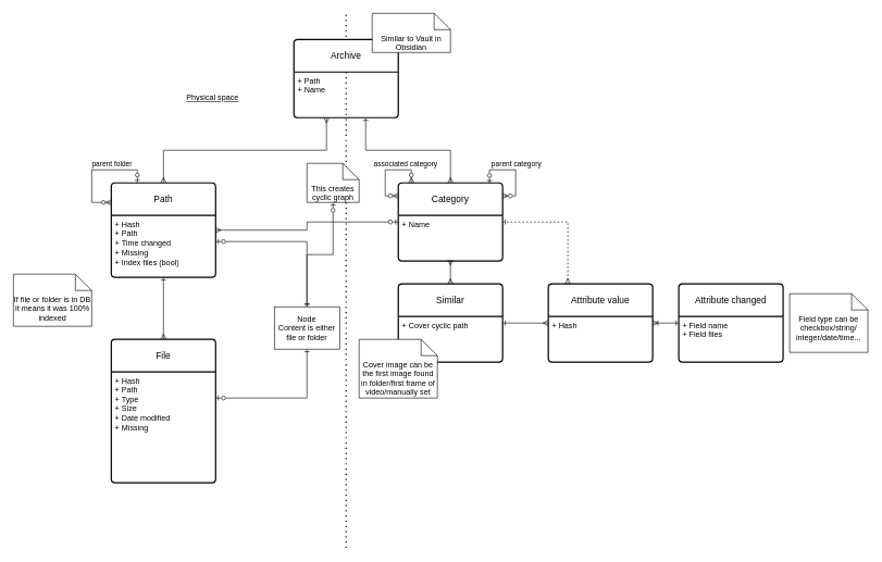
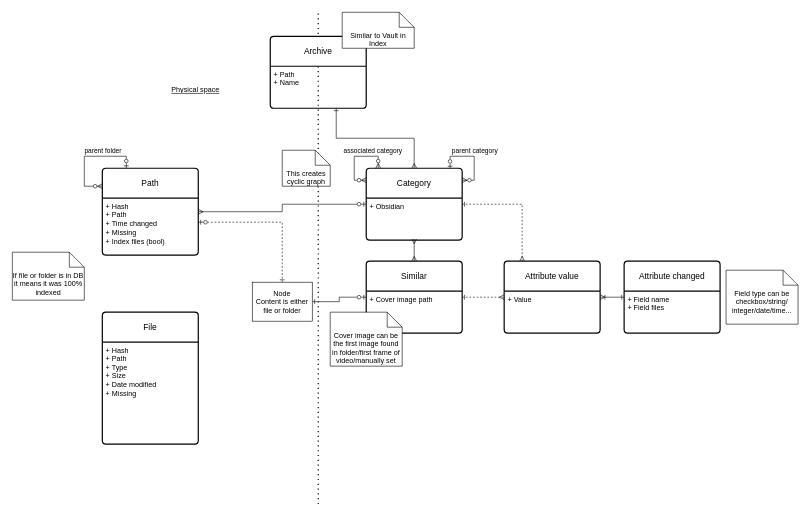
  <mxCell id="0" />
  <mxCell id="1" parent="0" />
- <mxCell id="2" style="edgeStyle=orthogonalEdgeStyle;rounded=0;orthogonalLoop=1;jettySize=auto;html=1;startArrow=ERzeroToOne;startFill=0;endArrow=ERone;endFill=0;" edge="1" parent="1" source="4" target="34"><mxGeometry relative="1" as="geometry"><Array as="points"><mxPoint x="470" y="610" /></Array></mxGeometry></mxCell>
- <mxCell id="3" style="edgeStyle=orthogonalEdgeStyle;rounded=0;orthogonalLoop=1;jettySize=auto;html=1;startArrow=ERmany;startFill=0;endArrow=ERone;endFill=0;" edge="1" parent="1" source="4" target="8"><mxGeometry relative="1" as="geometry" /></mxCell>
  <mxCell id="4" value="File" style="swimlane;childLayout=stackLayout;horizontal=1;startSize=50;horizontalStack=0;rounded=1;fontSize=14;fontStyle=0;strokeWidth=2;resizeParent=0;resizeLast=1;shadow=0;dashed=0;align=center;arcSize=4;whiteSpace=wrap;html=1;" vertex="1" parent="1"><mxGeometry x="170" y="520" width="160" height="220" as="geometry" /></mxCell>
  <mxCell id="5" value="+ Hash&lt;div&gt;+ Path&lt;br&gt;&lt;div&gt;+ Type&lt;/div&gt;&lt;div&gt;+ Size&lt;/div&gt;&lt;div&gt;+ Date modified&lt;/div&gt;&lt;div&gt;+ Missing&lt;/div&gt;&lt;/div&gt;" style="align=left;strokeColor=none;fillColor=none;spacingLeft=4;fontSize=12;verticalAlign=top;resizable=0;rotatable=0;part=1;html=1;" vertex="1" parent="4"><mxGeometry y="50" width="160" height="170" as="geometry" /></mxCell>
  <mxCell id="6" style="edgeStyle=orthogonalEdgeStyle;rounded=0;orthogonalLoop=1;jettySize=auto;html=1;endArrow=ERzeroToOne;endFill=0;startArrow=ERmany;startFill=0;" edge="1" parent="1" source="8" target="11"><mxGeometry relative="1" as="geometry" /></mxCell>
- <mxCell id="7" style="edgeStyle=orthogonalEdgeStyle;rounded=0;orthogonalLoop=1;jettySize=auto;html=1;endArrow=ERmany;endFill=0;startArrow=ERmany;startFill=0;" edge="1" parent="1" source="8" target="25"><mxGeometry relative="1" as="geometry"><Array as="points"><mxPoint x="250" y="230" /><mxPoint x="500" y="230" /></Array></mxGeometry></mxCell>
  <mxCell id="8" value="Path" style="swimlane;childLayout=stackLayout;horizontal=1;startSize=50;horizontalStack=0;rounded=1;fontSize=14;fontStyle=0;strokeWidth=2;resizeParent=0;resizeLast=1;shadow=0;dashed=0;align=center;arcSize=4;whiteSpace=wrap;html=1;" vertex="1" parent="1"><mxGeometry x="170" y="280" width="160" height="145" as="geometry" /></mxCell>
  <mxCell id="9" value="+ Hash&lt;div&gt;+ Path&lt;br&gt;&lt;div&gt;+ Time changed&lt;/div&gt;&lt;div&gt;+ Missing&lt;br&gt;+ Index files (bool)&lt;/div&gt;&lt;/div&gt;" style="align=left;strokeColor=none;fillColor=none;spacingLeft=4;fontSize=12;verticalAlign=top;resizable=0;rotatable=0;part=1;html=1;" vertex="1" parent="8"><mxGeometry y="50" width="160" height="95" as="geometry" /></mxCell>
  <mxCell id="10" style="edgeStyle=orthogonalEdgeStyle;rounded=0;orthogonalLoop=1;jettySize=auto;html=1;startArrow=ERone;startFill=0;endArrow=ERmany;endFill=0;dashed=1;" edge="1" parent="1" source="11" target="21"><mxGeometry relative="1" as="geometry"><Array as="points"><mxPoint x="870" y="340" /></Array></mxGeometry></mxCell>
  <mxCell id="11" value="Category" style="swimlane;childLayout=stackLayout;horizontal=1;startSize=50;horizontalStack=0;rounded=1;fontSize=14;fontStyle=0;strokeWidth=2;resizeParent=0;resizeLast=1;shadow=0;dashed=0;align=center;arcSize=4;whiteSpace=wrap;html=1;" vertex="1" parent="1"><mxGeometry x="610" y="280" width="160" height="120" as="geometry" /></mxCell>
- <mxCell id="12" value="+ Name" style="align=left;strokeColor=none;fillColor=none;spacingLeft=4;fontSize=12;verticalAlign=top;resizable=0;rotatable=0;part=1;html=1;" vertex="1" parent="11"><mxGeometry y="50" width="160" height="70" as="geometry" /></mxCell>
+ <mxCell id="12" value="+ Obsidian" style="align=left;strokeColor=none;fillColor=none;spacingLeft=4;fontSize=12;verticalAlign=top;resizable=0;rotatable=0;part=1;html=1;" vertex="1" parent="11"><mxGeometry y="50" width="160" height="70" as="geometry" /></mxCell>
  <mxCell id="13" value="" style="endArrow=none;dashed=1;html=1;dashPattern=1 3;strokeWidth=2;rounded=0;" edge="1" parent="1"><mxGeometry width="50" height="50" relative="1" as="geometry"><mxPoint x="530" y="840" as="sourcePoint" /><mxPoint x="530" y="20" as="targetPoint" /></mxGeometry></mxCell>
  <mxCell id="14" value="Physical space" style="text;html=1;align=center;verticalAlign=middle;resizable=0;points=[];autosize=1;strokeColor=none;fillColor=none;fontStyle=4" vertex="1" parent="1"><mxGeometry x="275" y="135" width="100" height="30" as="geometry" /></mxCell>
  <mxCell id="15" style="edgeStyle=orthogonalEdgeStyle;rounded=0;orthogonalLoop=1;jettySize=auto;html=1;startArrow=ERmany;startFill=0;endArrow=ERmany;endFill=0;" edge="1" parent="1" source="18"><mxGeometry relative="1" as="geometry"><mxPoint x="690" y="398" as="targetPoint" /><Array as="points"><mxPoint x="690" y="398" /></Array></mxGeometry></mxCell>
- <mxCell id="16" style="edgeStyle=orthogonalEdgeStyle;rounded=0;orthogonalLoop=1;jettySize=auto;html=1;startArrow=ERone;startFill=0;endArrow=ERmany;endFill=0;" edge="1" parent="1" source="18" target="21"><mxGeometry relative="1" as="geometry" /></mxCell>
- <mxCell id="17" style="edgeStyle=orthogonalEdgeStyle;rounded=0;orthogonalLoop=1;jettySize=auto;html=1;startArrow=ERone;startFill=0;endArrow=ERzeroToOne;endFill=0;" edge="1" parent="1" source="34" target="8"><mxGeometry relative="1" as="geometry"><Array as="points"><mxPoint x="470" y="370" /></Array></mxGeometry></mxCell>
+ <mxCell id="16" style="edgeStyle=orthogonalEdgeStyle;rounded=0;orthogonalLoop=1;jettySize=auto;html=1;startArrow=ERone;startFill=0;endArrow=ERmany;endFill=0;dashed=1;" edge="1" parent="1" source="18" target="21"><mxGeometry relative="1" as="geometry" /></mxCell>
+ <mxCell id="17" style="edgeStyle=orthogonalEdgeStyle;rounded=0;orthogonalLoop=1;jettySize=auto;html=1;startArrow=ERone;startFill=0;endArrow=ERzeroToOne;endFill=0;dashed=1;" edge="1" parent="1" source="34" target="8"><mxGeometry relative="1" as="geometry"><Array as="points"><mxPoint x="470" y="370" /></Array></mxGeometry></mxCell>
  <mxCell id="18" value="Similar" style="swimlane;childLayout=stackLayout;horizontal=1;startSize=50;horizontalStack=0;rounded=1;fontSize=14;fontStyle=0;strokeWidth=2;resizeParent=0;resizeLast=1;shadow=0;dashed=0;align=center;arcSize=4;whiteSpace=wrap;html=1;" vertex="1" parent="1"><mxGeometry x="610" y="435" width="160" height="120" as="geometry" /></mxCell>
- <mxCell id="19" value="+ &lt;span style=&quot;background-color: transparent; color: light-dark(rgb(0, 0, 0), rgb(255, 255, 255));&quot;&gt;Cover cyclic path&lt;/span&gt;" style="align=left;strokeColor=none;fillColor=none;spacingLeft=4;fontSize=12;verticalAlign=top;resizable=0;rotatable=0;part=1;html=1;" vertex="1" parent="18"><mxGeometry y="50" width="160" height="70" as="geometry" /></mxCell>
+ <mxCell id="19" value="+ &lt;span style=&quot;background-color: transparent; color: light-dark(rgb(0, 0, 0), rgb(255, 255, 255));&quot;&gt;Cover image path&lt;/span&gt;" style="align=left;strokeColor=none;fillColor=none;spacingLeft=4;fontSize=12;verticalAlign=top;resizable=0;rotatable=0;part=1;html=1;" vertex="1" parent="18"><mxGeometry y="50" width="160" height="70" as="geometry" /></mxCell>
  <mxCell id="20" style="edgeStyle=orthogonalEdgeStyle;rounded=0;orthogonalLoop=1;jettySize=auto;html=1;startArrow=ERoneToMany;startFill=0;endArrow=ERone;endFill=0;" edge="1" parent="1" source="21" target="35"><mxGeometry relative="1" as="geometry" /></mxCell>
  <mxCell id="21" value="Attribute value" style="swimlane;childLayout=stackLayout;horizontal=1;startSize=50;horizontalStack=0;rounded=1;fontSize=14;fontStyle=0;strokeWidth=2;resizeParent=0;resizeLast=1;shadow=0;dashed=0;align=center;arcSize=4;whiteSpace=wrap;html=1;" vertex="1" parent="1"><mxGeometry x="840" y="435" width="160" height="120" as="geometry" /></mxCell>
- <mxCell id="22" value="+ Hash" style="align=left;strokeColor=none;fillColor=none;spacingLeft=4;fontSize=12;verticalAlign=top;resizable=0;rotatable=0;part=1;html=1;" vertex="1" parent="21"><mxGeometry y="50" width="160" height="70" as="geometry" /></mxCell>
+ <mxCell id="22" value="+ Value" style="align=left;strokeColor=none;fillColor=none;spacingLeft=4;fontSize=12;verticalAlign=top;resizable=0;rotatable=0;part=1;html=1;" vertex="1" parent="21"><mxGeometry y="50" width="160" height="70" as="geometry" /></mxCell>
  <mxCell id="23" style="edgeStyle=orthogonalEdgeStyle;rounded=0;orthogonalLoop=1;jettySize=auto;html=1;endArrow=ERmany;endFill=0;startArrow=ERone;startFill=0;" edge="1" parent="1" source="26" target="11"><mxGeometry relative="1" as="geometry"><Array as="points"><mxPoint x="560" y="230" /><mxPoint x="690" y="230" /></Array></mxGeometry></mxCell>
  <mxCell id="24" value="" style="group" vertex="1" connectable="0" parent="1"><mxGeometry x="450" y="20" width="240" height="160" as="geometry" /></mxCell>
  <mxCell id="25" value="Archive" style="swimlane;childLayout=stackLayout;horizontal=1;startSize=50;horizontalStack=0;rounded=1;fontSize=14;fontStyle=0;strokeWidth=2;resizeParent=0;resizeLast=1;shadow=0;dashed=0;align=center;arcSize=4;whiteSpace=wrap;html=1;" vertex="1" parent="24"><mxGeometry y="40" width="160" height="120" as="geometry" /></mxCell>
  <mxCell id="26" value="+ Path&lt;div&gt;+ Name&lt;/div&gt;" style="align=left;strokeColor=none;fillColor=none;spacingLeft=4;fontSize=12;verticalAlign=top;resizable=0;rotatable=0;part=1;html=1;" vertex="1" parent="25"><mxGeometry y="50" width="160" height="70" as="geometry" /></mxCell>
- <mxCell id="27" value="Similar to Vault in Obsidian" style="shape=note2;boundedLbl=1;whiteSpace=wrap;html=1;size=25;verticalAlign=top;align=center;" vertex="1" parent="24"><mxGeometry x="120" width="120" height="60" as="geometry" /></mxCell>
+ <mxCell id="27" value="Similar to Vault in Index" style="shape=note2;boundedLbl=1;whiteSpace=wrap;html=1;size=25;verticalAlign=top;align=center;" vertex="1" parent="24"><mxGeometry x="120" width="120" height="60" as="geometry" /></mxCell>
  <mxCell id="28" style="edgeStyle=orthogonalEdgeStyle;rounded=0;orthogonalLoop=1;jettySize=auto;html=1;exitX=0.874;exitY=0.005;exitDx=0;exitDy=0;exitPerimeter=0;startArrow=ERzeroToOne;startFill=0;endArrow=ERzeroToMany;endFill=0;" edge="1" parent="1" source="11" target="11"><mxGeometry relative="1" as="geometry"><Array as="points"><mxPoint x="750" y="260" /><mxPoint x="790" y="260" /><mxPoint x="790" y="300" /></Array></mxGeometry></mxCell>
  <mxCell id="29" value="parent category" style="edgeLabel;html=1;align=center;verticalAlign=middle;resizable=0;points=[];" vertex="1" connectable="0" parent="28"><mxGeometry x="-0.14" y="-1" relative="1" as="geometry"><mxPoint x="9" y="-11" as="offset" /></mxGeometry></mxCell>
  <mxCell id="30" value="If file or folder is in DB it means it was 100% indexed" style="shape=note2;boundedLbl=1;whiteSpace=wrap;html=1;size=25;verticalAlign=top;align=center;" vertex="1" parent="1"><mxGeometry x="20" y="420" width="120" height="80" as="geometry" /></mxCell>
  <mxCell id="31" value="Cover image can be the first image found in folder/first frame of video/manually set" style="shape=note2;boundedLbl=1;whiteSpace=wrap;html=1;size=25;verticalAlign=top;align=center;" vertex="1" parent="1"><mxGeometry x="550" y="520" width="120" height="90" as="geometry" /></mxCell>
  <mxCell id="32" value="Field type can be checkbox/string/&lt;div&gt;integer/date/time...&lt;/div&gt;" style="shape=note2;boundedLbl=1;whiteSpace=wrap;html=1;size=25;verticalAlign=top;align=center;" vertex="1" parent="1"><mxGeometry x="1210" y="450" width="120" height="90" as="geometry" /></mxCell>
- <mxCell id="33" style="edgeStyle=orthogonalEdgeStyle;rounded=0;orthogonalLoop=1;jettySize=auto;html=1;endArrow=ERzeroToOne;endFill=0;startArrow=ERone;startFill=0;" edge="1" parent="1" source="34" target="41"><mxGeometry relative="1" as="geometry" /></mxCell>
+ <mxCell id="33" style="edgeStyle=orthogonalEdgeStyle;rounded=0;orthogonalLoop=1;jettySize=auto;html=1;endArrow=ERzeroToOne;endFill=0;startArrow=ERone;startFill=0;" edge="1" parent="1" source="34" target="18"><mxGeometry relative="1" as="geometry" /></mxCell>
  <mxCell id="34" value="Node&lt;br&gt;Content is either file or folder" style="whiteSpace=wrap;html=1;align=center;" vertex="1" parent="1"><mxGeometry x="420" y="470" width="100" height="65" as="geometry" /></mxCell>
  <mxCell id="35" value="Attribute changed" style="swimlane;childLayout=stackLayout;horizontal=1;startSize=50;horizontalStack=0;rounded=1;fontSize=14;fontStyle=0;strokeWidth=2;resizeParent=0;resizeLast=1;shadow=0;dashed=0;align=center;arcSize=4;whiteSpace=wrap;html=1;" vertex="1" parent="1"><mxGeometry x="1040" y="435" width="160" height="120" as="geometry" /></mxCell>
  <mxCell id="36" value="+ Field name&lt;div&gt;+ Field files&lt;/div&gt;" style="align=left;strokeColor=none;fillColor=none;spacingLeft=4;fontSize=12;verticalAlign=top;resizable=0;rotatable=0;part=1;html=1;" vertex="1" parent="35"><mxGeometry y="50" width="160" height="70" as="geometry" /></mxCell>
  <mxCell id="37" style="edgeStyle=orthogonalEdgeStyle;rounded=0;orthogonalLoop=1;jettySize=auto;html=1;exitX=0.25;exitY=0;exitDx=0;exitDy=0;startArrow=ERzeroToOne;startFill=0;endArrow=ERzeroToMany;endFill=0;" edge="1" parent="1" source="8" target="8"><mxGeometry relative="1" as="geometry"><Array as="points"><mxPoint x="210" y="260" /><mxPoint x="140" y="260" /><mxPoint x="140" y="310" /></Array></mxGeometry></mxCell>
  <mxCell id="38" value="parent folder" style="edgeLabel;html=1;align=center;verticalAlign=middle;resizable=0;points=[];" vertex="1" connectable="0" parent="37"><mxGeometry x="-0.14" y="-2" relative="1" as="geometry"><mxPoint x="13" y="-8" as="offset" /></mxGeometry></mxCell>
  <mxCell id="39" style="edgeStyle=orthogonalEdgeStyle;rounded=0;orthogonalLoop=1;jettySize=auto;html=1;startArrow=ERzeroToMany;startFill=0;endArrow=ERzeroToMany;endFill=0;" edge="1" parent="1" target="11"><mxGeometry relative="1" as="geometry"><mxPoint x="630" y="280" as="sourcePoint" /><Array as="points"><mxPoint x="630" y="280" /><mxPoint x="630" y="260" /><mxPoint x="590" y="260" /><mxPoint x="590" y="300" /></Array></mxGeometry></mxCell>
  <mxCell id="40" value="associated category" style="edgeLabel;html=1;align=center;verticalAlign=middle;resizable=0;points=[];" vertex="1" connectable="0" parent="39"><mxGeometry x="-0.012" relative="1" as="geometry"><mxPoint x="29" y="-10" as="offset" /></mxGeometry></mxCell>
  <mxCell id="41" value="This creates cyclic graph" style="shape=note2;boundedLbl=1;whiteSpace=wrap;html=1;size=25;verticalAlign=top;align=center;" vertex="1" parent="1"><mxGeometry x="470" y="250" width="80" height="60" as="geometry" /></mxCell>
